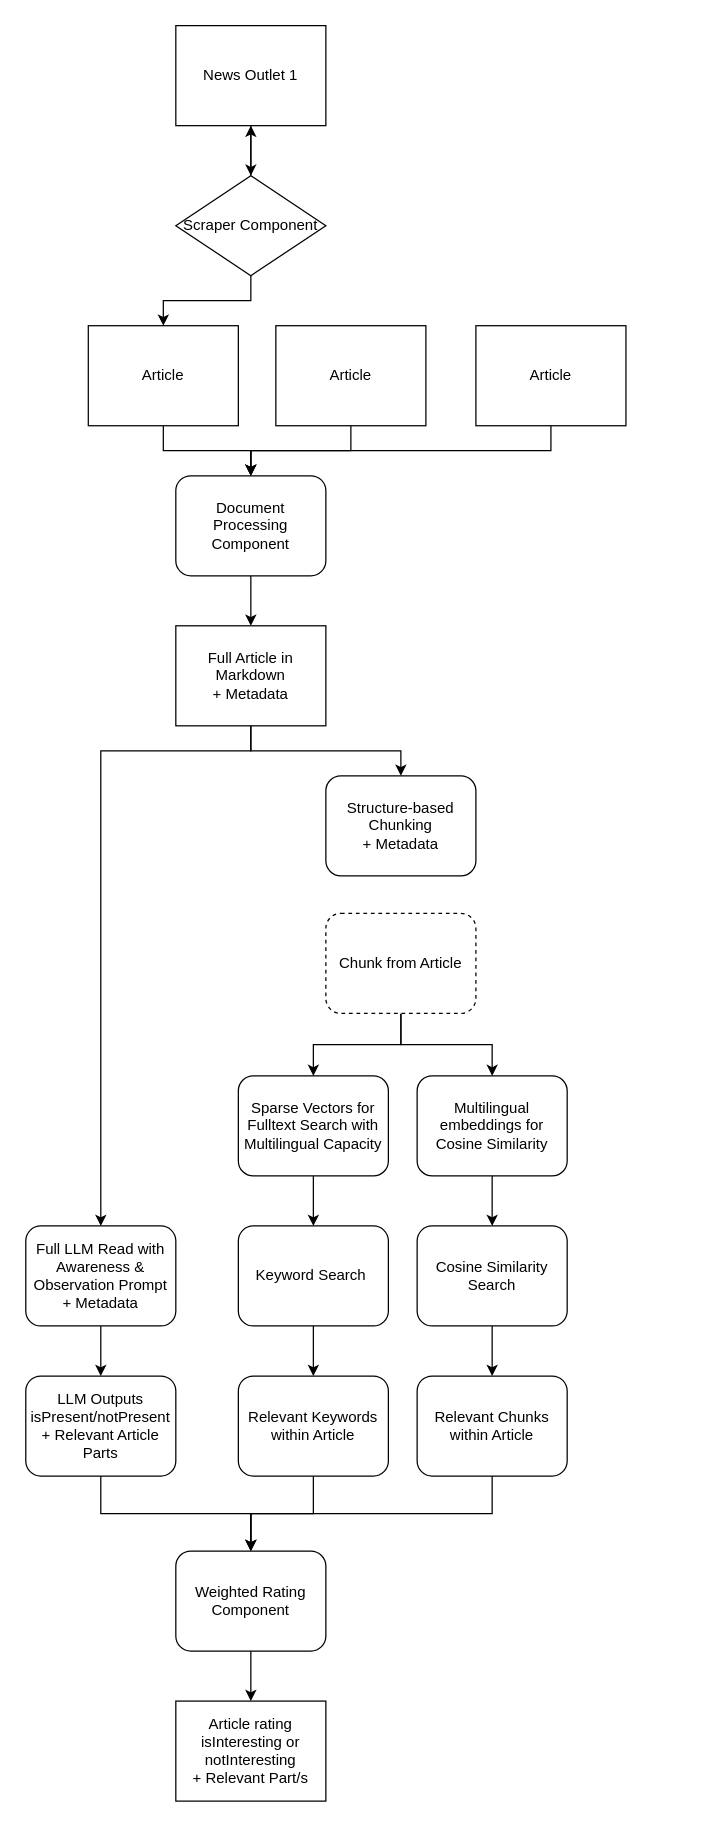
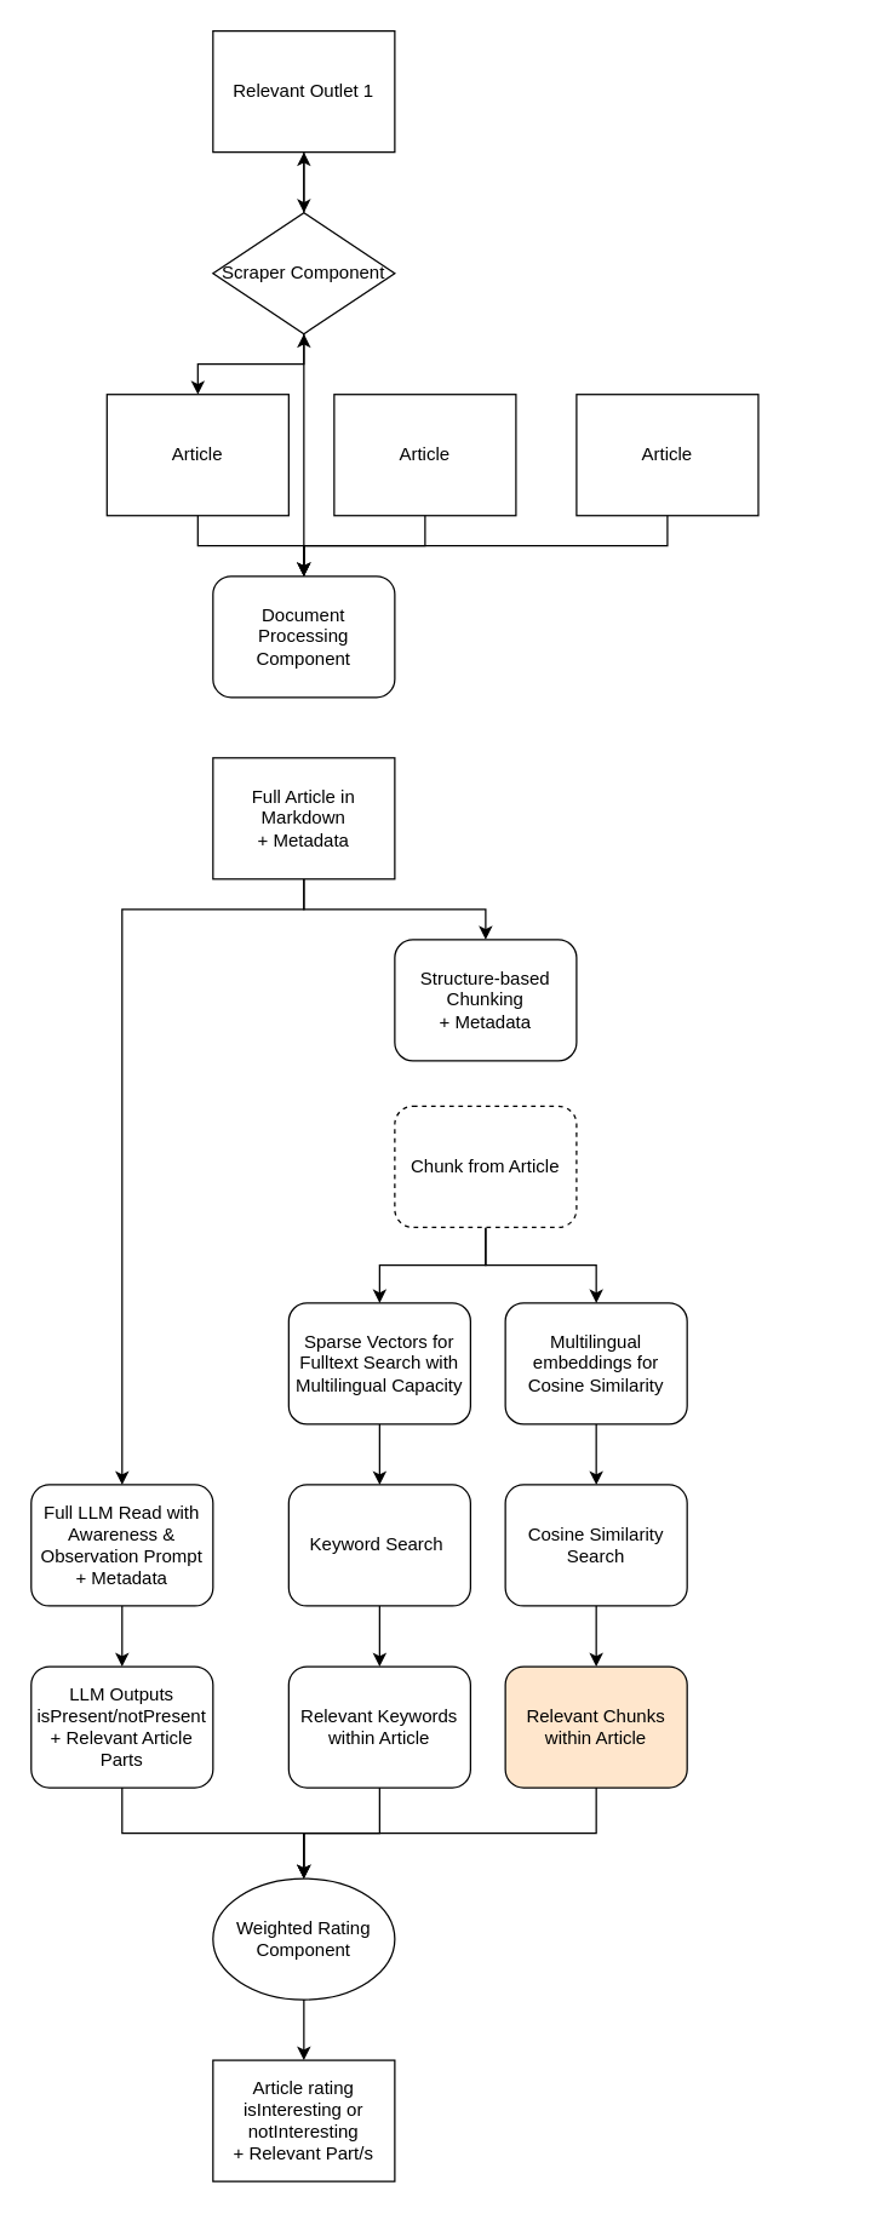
  <mxCell id="0" />
  <mxCell id="1" parent="0" />
  <mxCell id="2" style="edgeStyle=orthogonalEdgeStyle;rounded=0;orthogonalLoop=1;jettySize=auto;html=1;" edge="1" parent="1" source="3" target="9"><mxGeometry relative="1" as="geometry" /></mxCell>
  <mxCell id="3" value="Article" style="rounded=0;whiteSpace=wrap;html=1;" vertex="1" parent="1"><mxGeometry x="70" y="260" width="120" height="80" as="geometry" /></mxCell>
  <mxCell id="4" style="edgeStyle=orthogonalEdgeStyle;rounded=0;orthogonalLoop=1;jettySize=auto;html=1;entryX=0.5;entryY=0;entryDx=0;entryDy=0;" edge="1" parent="1" source="5" target="12"><mxGeometry relative="1" as="geometry" /></mxCell>
- <mxCell id="5" value="News Outlet 1" style="rounded=0;whiteSpace=wrap;html=1;fillColor=none;" vertex="1" parent="1"><mxGeometry x="140" width="120" height="80" as="geometry" y="20" /></mxCell>
+ <mxCell id="5" value="Relevant Outlet 1" style="rounded=0;whiteSpace=wrap;html=1;fillColor=none;" vertex="1" parent="1"><mxGeometry x="140" width="120" height="80" as="geometry" y="20" /></mxCell>
  <mxCell id="6" style="edgeStyle=orthogonalEdgeStyle;rounded=0;orthogonalLoop=1;jettySize=auto;html=1;" edge="1" parent="1"><mxGeometry relative="1" as="geometry"><mxPoint x="560" y="100" as="sourcePoint" /></mxGeometry></mxCell>
  <mxCell id="7" style="edgeStyle=orthogonalEdgeStyle;rounded=0;orthogonalLoop=1;jettySize=auto;html=1;" edge="1" parent="1"><mxGeometry relative="1" as="geometry"><mxPoint x="560" y="100" as="sourcePoint" /></mxGeometry></mxCell>
- <mxCell id="8" style="edgeStyle=orthogonalEdgeStyle;rounded=0;orthogonalLoop=1;jettySize=auto;html=1;" edge="1" parent="1" source="9" target="27"><mxGeometry relative="1" as="geometry" /></mxCell>
+ <mxCell id="8" style="edgeStyle=orthogonalEdgeStyle;rounded=0;orthogonalLoop=1;jettySize=auto;html=1;" edge="1" parent="1" source="9" target="12"><mxGeometry relative="1" as="geometry" /></mxCell>
  <mxCell id="9" value="Document&lt;div&gt;Processing Component&lt;/div&gt;" style="rounded=1;whiteSpace=wrap;html=1;" vertex="1" parent="1"><mxGeometry x="140" y="380" width="120" height="80" as="geometry" /></mxCell>
  <mxCell id="10" style="edgeStyle=orthogonalEdgeStyle;rounded=0;orthogonalLoop=1;jettySize=auto;html=1;" edge="1" parent="1" source="12" target="3"><mxGeometry relative="1" as="geometry" /></mxCell>
  <mxCell id="11" style="edgeStyle=orthogonalEdgeStyle;rounded=0;orthogonalLoop=1;jettySize=auto;html=1;" edge="1" parent="1" source="12" target="5"><mxGeometry relative="1" as="geometry" /></mxCell>
  <mxCell id="12" value="Scraper Component" style="rhombus;whiteSpace=wrap;html=1;fillColor=none;" vertex="1" parent="1"><mxGeometry x="140" y="140" width="120" height="80" as="geometry" /></mxCell>
  <mxCell id="13" style="edgeStyle=orthogonalEdgeStyle;rounded=0;orthogonalLoop=1;jettySize=auto;html=1;" edge="1" parent="1" source="14" target="20"><mxGeometry relative="1" as="geometry" /></mxCell>
  <mxCell id="14" value="Full LLM Read with Awareness &amp;amp; Observation Prompt&lt;div&gt;+ Metadata&lt;/div&gt;" style="rounded=1;whiteSpace=wrap;html=1;" vertex="1" parent="1"><mxGeometry x="20" y="980" width="120" height="80" as="geometry" /></mxCell>
  <mxCell id="15" style="edgeStyle=orthogonalEdgeStyle;rounded=0;orthogonalLoop=1;jettySize=auto;html=1;entryX=0.5;entryY=0;entryDx=0;entryDy=0;" edge="1" parent="1" source="16" target="22"><mxGeometry relative="1" as="geometry" /></mxCell>
  <mxCell id="16" value="Sparse Vectors for Fulltext Search with Multilingual Capacity" style="rounded=1;whiteSpace=wrap;html=1;" vertex="1" parent="1"><mxGeometry x="190" y="860" width="120" height="80" as="geometry" /></mxCell>
  <mxCell id="17" style="edgeStyle=orthogonalEdgeStyle;rounded=0;orthogonalLoop=1;jettySize=auto;html=1;" edge="1" parent="1" source="18" target="24"><mxGeometry relative="1" as="geometry" /></mxCell>
  <mxCell id="18" value="Multilingual embeddings for Cosine Similarity" style="rounded=1;whiteSpace=wrap;html=1;" vertex="1" parent="1"><mxGeometry x="333" y="860" width="120" height="80" as="geometry" /></mxCell>
  <mxCell id="19" style="edgeStyle=orthogonalEdgeStyle;rounded=0;orthogonalLoop=1;jettySize=auto;html=1;" edge="1" parent="1" source="20" target="34"><mxGeometry relative="1" as="geometry" /></mxCell>
  <mxCell id="20" value="LLM Outputs isPresent/notPresent + Relevant Article Parts" style="rounded=1;whiteSpace=wrap;html=1;" vertex="1" parent="1"><mxGeometry x="20" y="1100" width="120" height="80" as="geometry" /></mxCell>
  <mxCell id="21" style="edgeStyle=orthogonalEdgeStyle;rounded=0;orthogonalLoop=1;jettySize=auto;html=1;" edge="1" parent="1" source="22" target="36"><mxGeometry relative="1" as="geometry" /></mxCell>
  <mxCell id="22" value="Keyword Search&amp;nbsp;" style="rounded=1;whiteSpace=wrap;html=1;" vertex="1" parent="1"><mxGeometry x="190" y="980" width="120" height="80" as="geometry" /></mxCell>
  <mxCell id="23" style="edgeStyle=orthogonalEdgeStyle;rounded=0;orthogonalLoop=1;jettySize=auto;html=1;" edge="1" parent="1" source="24" target="38"><mxGeometry relative="1" as="geometry" /></mxCell>
  <mxCell id="24" value="Cosine Similarity Search" style="rounded=1;whiteSpace=wrap;html=1;" vertex="1" parent="1"><mxGeometry x="333" y="980" width="120" height="80" as="geometry" /></mxCell>
  <mxCell id="25" style="edgeStyle=orthogonalEdgeStyle;rounded=0;orthogonalLoop=1;jettySize=auto;html=1;" edge="1" parent="1" source="27" target="14"><mxGeometry relative="1" as="geometry"><Array as="points"><mxPoint x="200" y="600" /><mxPoint x="80" y="600" /></Array></mxGeometry></mxCell>
  <mxCell id="26" style="edgeStyle=orthogonalEdgeStyle;rounded=0;orthogonalLoop=1;jettySize=auto;html=1;" edge="1" parent="1" source="27" target="28"><mxGeometry relative="1" as="geometry" /></mxCell>
  <mxCell id="27" value="Full Article in Markdown&lt;div&gt;+ Metadata&lt;br&gt;&lt;/div&gt;" style="rounded=0;whiteSpace=wrap;html=1;" vertex="1" parent="1"><mxGeometry x="140" y="500" width="120" height="80" as="geometry" /></mxCell>
  <mxCell id="28" value="Structure-based Chunking&lt;div&gt;+ Metadata&lt;br&gt;&lt;/div&gt;" style="rounded=1;whiteSpace=wrap;html=1;" vertex="1" parent="1"><mxGeometry x="260" y="620" width="120" height="80" as="geometry" /></mxCell>
  <mxCell id="29" style="edgeStyle=orthogonalEdgeStyle;rounded=0;orthogonalLoop=1;jettySize=auto;html=1;" edge="1" parent="1" source="31" target="16"><mxGeometry relative="1" as="geometry" /></mxCell>
  <mxCell id="30" style="edgeStyle=orthogonalEdgeStyle;rounded=0;orthogonalLoop=1;jettySize=auto;html=1;" edge="1" parent="1" source="31" target="18"><mxGeometry relative="1" as="geometry" /></mxCell>
  <mxCell id="31" value="Chunk from Article" style="rounded=1;whiteSpace=wrap;html=1;dashed=1;" vertex="1" parent="1"><mxGeometry x="260" y="730" width="120" height="80" as="geometry" /></mxCell>
  <mxCell id="32" value="Article rating&lt;br&gt;isInteresting or notInteresting&lt;div&gt;+ Relevant Part/s&lt;/div&gt;" style="rounded=0;whiteSpace=wrap;html=1;" vertex="1" parent="1"><mxGeometry x="140" y="1360" width="120" height="80" as="geometry" /></mxCell>
  <mxCell id="33" style="edgeStyle=orthogonalEdgeStyle;rounded=0;orthogonalLoop=1;jettySize=auto;html=1;" edge="1" parent="1" source="34" target="32"><mxGeometry relative="1" as="geometry" /></mxCell>
- <mxCell id="34" value="Weighted Rating Component" style="rounded=1;whiteSpace=wrap;html=1;" vertex="1" parent="1"><mxGeometry x="140" y="1240" width="120" height="80" as="geometry" /></mxCell>
+ <mxCell id="34" value="Weighted Rating Component" style="ellipse;whiteSpace=wrap;html=1;" vertex="1" parent="1"><mxGeometry x="140" y="1240" width="120" height="80" as="geometry" /></mxCell>
  <mxCell id="35" style="edgeStyle=orthogonalEdgeStyle;rounded=0;orthogonalLoop=1;jettySize=auto;html=1;" edge="1" parent="1" source="36" target="34"><mxGeometry relative="1" as="geometry" /></mxCell>
  <mxCell id="36" value="&lt;div&gt;&lt;span style=&quot;background-color: initial;&quot;&gt;Relevant Keywords within Article&lt;/span&gt;&lt;br&gt;&lt;/div&gt;" style="rounded=1;whiteSpace=wrap;html=1;" vertex="1" parent="1"><mxGeometry x="190" y="1100" width="120" height="80" as="geometry" /></mxCell>
  <mxCell id="37" style="edgeStyle=orthogonalEdgeStyle;rounded=0;orthogonalLoop=1;jettySize=auto;html=1;" edge="1" parent="1" source="38" target="34"><mxGeometry relative="1" as="geometry"><Array as="points"><mxPoint x="393" y="1210" /><mxPoint x="200" y="1210" /></Array></mxGeometry></mxCell>
- <mxCell id="38" value="Relevant Chunks within Article" style="rounded=1;whiteSpace=wrap;html=1;" vertex="1" parent="1"><mxGeometry x="333" y="1100" width="120" height="80" as="geometry" /></mxCell>
+ <mxCell id="38" value="Relevant Chunks within Article" style="rounded=1;whiteSpace=wrap;html=1;fillColor=#ffe6cc;" vertex="1" parent="1"><mxGeometry x="333" y="1100" width="120" height="80" as="geometry" /></mxCell>
  <mxCell id="39" style="edgeStyle=orthogonalEdgeStyle;rounded=0;orthogonalLoop=1;jettySize=auto;html=1;" edge="1" parent="1" source="40" target="9"><mxGeometry relative="1" as="geometry" /></mxCell>
  <mxCell id="40" value="Article" style="rounded=0;whiteSpace=wrap;html=1;" vertex="1" parent="1"><mxGeometry x="220" y="260" width="120" height="80" as="geometry" /></mxCell>
  <mxCell id="41" style="edgeStyle=orthogonalEdgeStyle;rounded=0;orthogonalLoop=1;jettySize=auto;html=1;" edge="1" parent="1" source="42" target="9"><mxGeometry relative="1" as="geometry"><Array as="points"><mxPoint x="440" y="360" /><mxPoint x="200" y="360" /></Array></mxGeometry></mxCell>
  <mxCell id="42" value="Article" style="rounded=0;whiteSpace=wrap;html=1;" vertex="1" parent="1"><mxGeometry x="380" y="260" width="120" height="80" as="geometry" /></mxCell>
